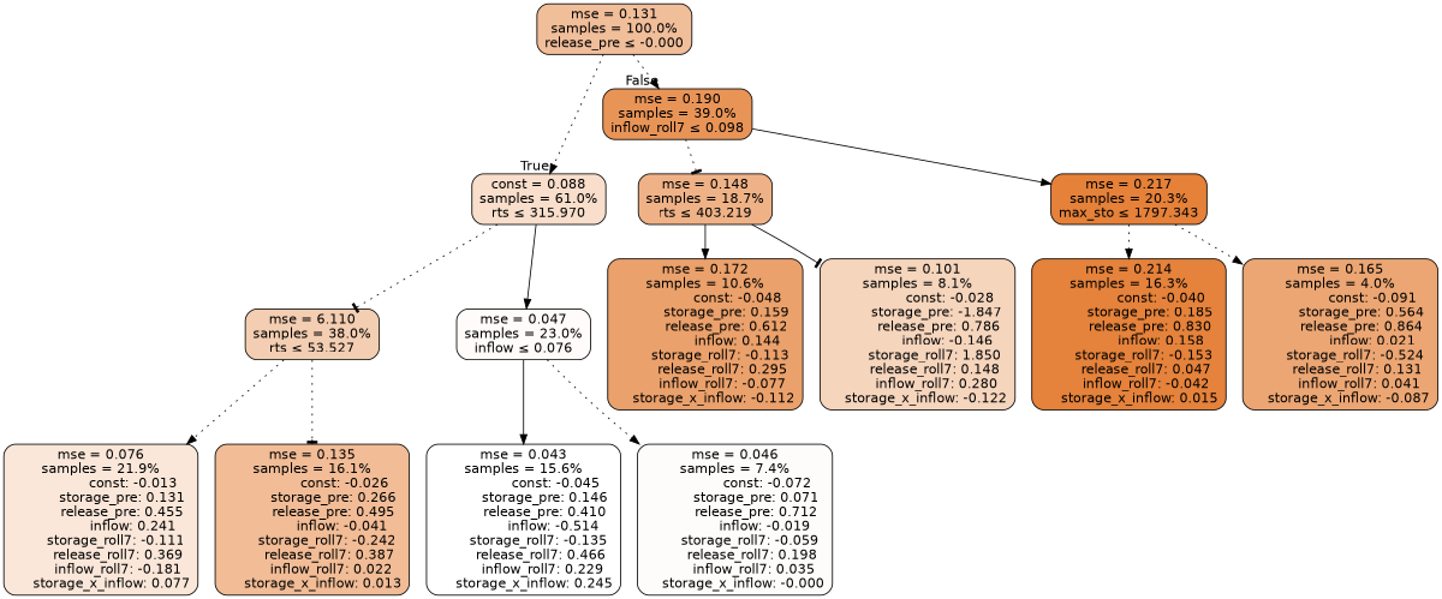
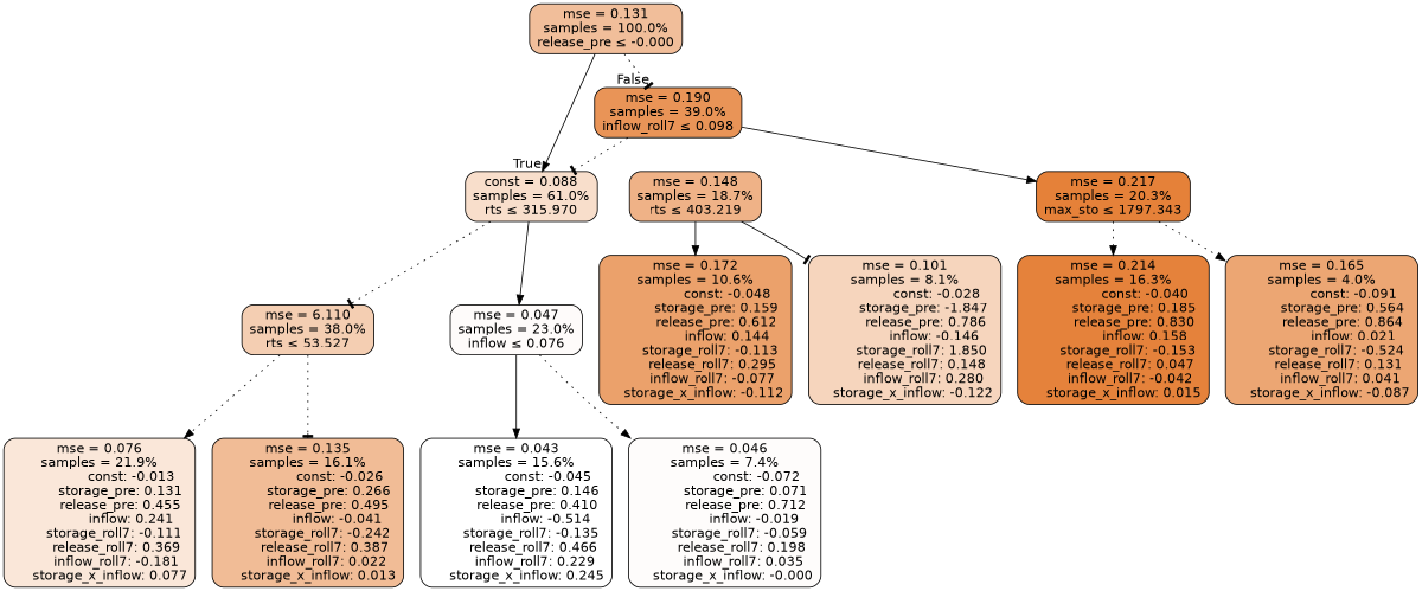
  digraph {
    node [color=black fontname=helvetica shape=rectangle style="filled, rounded"]
    edge [arrowhead=normal fontname=helvetica style=dotted]
    n1 [fillcolor="#f1be9a" label="mse = 0.131\nsamples = 100.0%\nrelease_pre &le; -0.000"]
    n2 [fillcolor="#f8decb" label="const = 0.088\nsamples = 61.0%\nrts &le; 315.970"]
    n3 [fillcolor="#e99457" label="mse = 0.190\nsamples = 39.0%\ninflow_roll7 &le; 0.098"]
    n4 [fillcolor="#f4ceb2" label="mse = 6.110\nsamples = 38.0%\nrts &le; 53.527"]
    n5 [fillcolor="#fefbfa" label="mse = 0.047\nsamples = 23.0%\ninflow &le; 0.076"]
    n6 [fillcolor="#efb287" label="mse = 0.148\nsamples = 18.7%\nrts &le; 403.219"]
    n7 [fillcolor="#e58139" label="mse = 0.217\nsamples = 20.3%\nmax_sto &le; 1797.343"]
    n8 [fillcolor="#fae7d9" label="mse = 0.076\nsamples = 21.9%\n               const: -0.013\n          storage_pre: 0.131\n          release_pre: 0.455\n               inflow: 0.241\n       storage_roll7: -0.111\n        release_roll7: 0.369\n        inflow_roll7: -0.181\n     storage_x_inflow: 0.077"]
    n9 [fillcolor="#f1bc96" label="mse = 0.135\nsamples = 16.1%\n               const: -0.026\n          storage_pre: 0.266\n          release_pre: 0.495\n              inflow: -0.041\n       storage_roll7: -0.242\n        release_roll7: 0.387\n         inflow_roll7: 0.022\n     storage_x_inflow: 0.013"]
    n10 [fillcolor="#ffffff" label="mse = 0.043\nsamples = 15.6%\n               const: -0.045\n          storage_pre: 0.146\n          release_pre: 0.410\n              inflow: -0.514\n       storage_roll7: -0.135\n        release_roll7: 0.466\n         inflow_roll7: 0.229\n     storage_x_inflow: 0.245"]
    n11 [fillcolor="#fefcfb" label="mse = 0.046\nsamples = 7.4%\n               const: -0.072\n          storage_pre: 0.071\n          release_pre: 0.712\n              inflow: -0.019\n       storage_roll7: -0.059\n        release_roll7: 0.198\n         inflow_roll7: 0.035\n    storage_x_inflow: -0.000"]
    n12 [fillcolor="#eba16b" label="mse = 0.172\nsamples = 10.6%\n               const: -0.048\n          storage_pre: 0.159\n          release_pre: 0.612\n               inflow: 0.144\n       storage_roll7: -0.113\n        release_roll7: 0.295\n        inflow_roll7: -0.077\n    storage_x_inflow: -0.112"]
    n13 [fillcolor="#f6d5bd" label="mse = 0.101\nsamples = 8.1%\n               const: -0.028\n         storage_pre: -1.847\n          release_pre: 0.786\n              inflow: -0.146\n        storage_roll7: 1.850\n        release_roll7: 0.148\n         inflow_roll7: 0.280\n    storage_x_inflow: -0.122"]
    n14 [fillcolor="#e5823b" label="mse = 0.214\nsamples = 16.3%\n               const: -0.040\n          storage_pre: 0.185\n          release_pre: 0.830\n               inflow: 0.158\n       storage_roll7: -0.153\n        release_roll7: 0.047\n        inflow_roll7: -0.042\n     storage_x_inflow: 0.015"]
    n15 [fillcolor="#eca673" label="mse = 0.165\nsamples = 4.0%\n               const: -0.091\n          storage_pre: 0.564\n          release_pre: 0.864\n               inflow: 0.021\n       storage_roll7: -0.524\n        release_roll7: 0.131\n         inflow_roll7: 0.041\n    storage_x_inflow: -0.087"]
-   n1 -> n2 [headlabel=True labelangle=45 labeldistance=2.5]
-   n1 -> n3 [headlabel=False labelangle=-45 labeldistance=2.5]
+   n1 -> n2 [headlabel=True labelangle=45 labeldistance=2.5 style=solid]
+   n1 -> n3 [arrowhead=tee headlabel=False labelangle=-45 labeldistance=2.5]
    n2 -> n4 [arrowhead=tee]
    n2 -> n5 [style=solid]
-   n3 -> n6 [arrowhead=tee]
+   n3 -> n2 [arrowhead=tee]
    n3 -> n7 [style=solid]
    n4 -> n8
    n4 -> n9 [arrowhead=tee]
    n5 -> n10 [style=solid]
    n5 -> n11
    n6 -> n12 [style=solid]
    n6 -> n13 [arrowhead=tee style=solid]
    n7 -> n14
    n7 -> n15
  }
